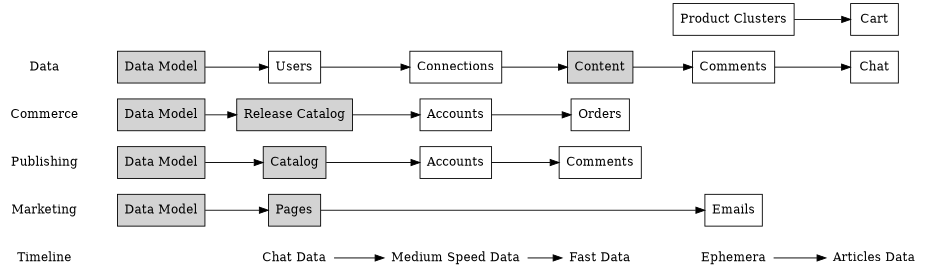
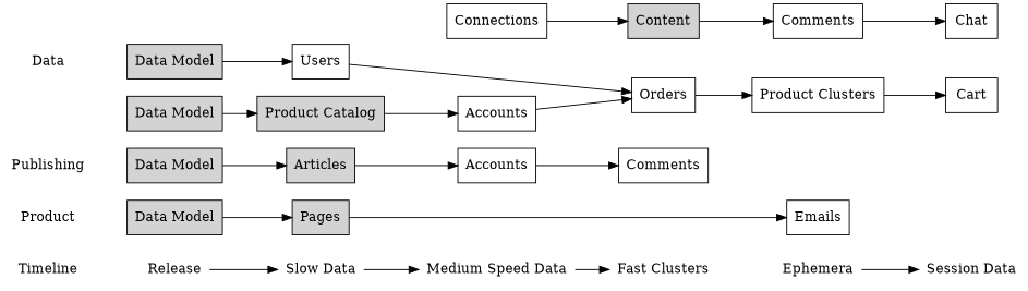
  digraph {
    rankdir=LR
    node [shape=block]
    n1 [label=Timeline shape=plaintext]
-   "Slow Data" [shape=plaintext label="Chat Data"]
+   Release [shape=plaintext]
+   "Slow Data" [shape=plaintext]
    "Medium Speed Data" [shape=plaintext]
-   "Fast Data" [shape=plaintext]
+   "Fast Data" [shape=plaintext label="Fast Clusters"]
    Ephemera [shape=plaintext]
-   "Session Data" [shape=plaintext label="Articles Data"]
-   n8 [label=Marketing shape=plaintext]
+   "Session Data" [shape=plaintext]
+   n8 [label=Product shape=plaintext]
    n9 [label=Publishing shape=plaintext]
-   n10 [label=Commerce shape=plaintext]
    n11 [label=Data shape=plaintext]
    n12 [fillcolor=lightgrey label="Data Model" style=filled]
    n13 [fillcolor=lightgrey label="Data Model" style=filled]
    n14 [fillcolor=lightgrey label="Data Model" style=filled]
    n15 [fillcolor=lightgrey label="Data Model" style=filled]
    n16 [fillcolor=lightgrey label=Pages style=filled]
-   n17 [fillcolor=lightgrey label=Catalog style=filled]
-   n18 [fillcolor=lightgrey label="Release Catalog" style=filled]
+   n17 [fillcolor=lightgrey label=Articles style=filled]
+   n18 [fillcolor=lightgrey label="Product Catalog" style=filled]
    n19 [label=Users]
    n20 [label=Accounts]
    n21 [label=Accounts]
    n22 [label=Connections]
    n23 [label=Comments]
    n24 [label=Orders]
    n25 [fillcolor=lightgrey label=Content style=filled]
    n26 [label="Product Clusters"]
    n27 [label=Comments]
    n28 [label=Emails]
    n29 [label=Cart]
    n30 [label=Chat]
    subgraph sub_1 {
      n1
+     Release
      "Slow Data"
      "Medium Speed Data"
      "Fast Data"
      Ephemera
      "Session Data"
    }
    subgraph sub_2 {
      rank=same
      n1
      n8
      n9
-     n10
      n11
    }
    subgraph sub_3 {
      rank=same
+     Release
      n12
      n13
      n14
      n15
    }
    subgraph sub_4 {
      rank=same
      "Slow Data"
      n16
      n17
      n18
      n19
    }
    subgraph sub_5 {
      rank=same
      "Medium Speed Data"
      n20
      n21
      n22
    }
    subgraph sub_6 {
      rank=same
      "Fast Data"
      n23
      n24
      n25
    }
    subgraph sub_7 {
      rank=same
      Ephemera
      n26
      n27
      n28
    }
    subgraph sub_8 {
      rank=same
      "Session Data"
      n29
      n30
    }
+   n1 -> Release [style=invis]
+   Release -> "Slow Data"
    "Slow Data" -> "Medium Speed Data"
    "Medium Speed Data" -> "Fast Data"
    Ephemera -> "Session Data"
    n8 -> n12 [style=invis]
    n9 -> n13 [style=invis]
-   n10 -> n14 [style=invis]
    n11 -> n15 [style=invis]
    n12 -> n16
    n13 -> n17
    n14 -> n18
    n15 -> n19
    n16 -> n28
    n17 -> n20
    n18 -> n21
-   n19 -> n22
+   n19 -> n24
    n20 -> n23
    n21 -> n24
    n22 -> n25
+   n24 -> n26
    n25 -> n27
    n26 -> n29
    n27 -> n30
  }
